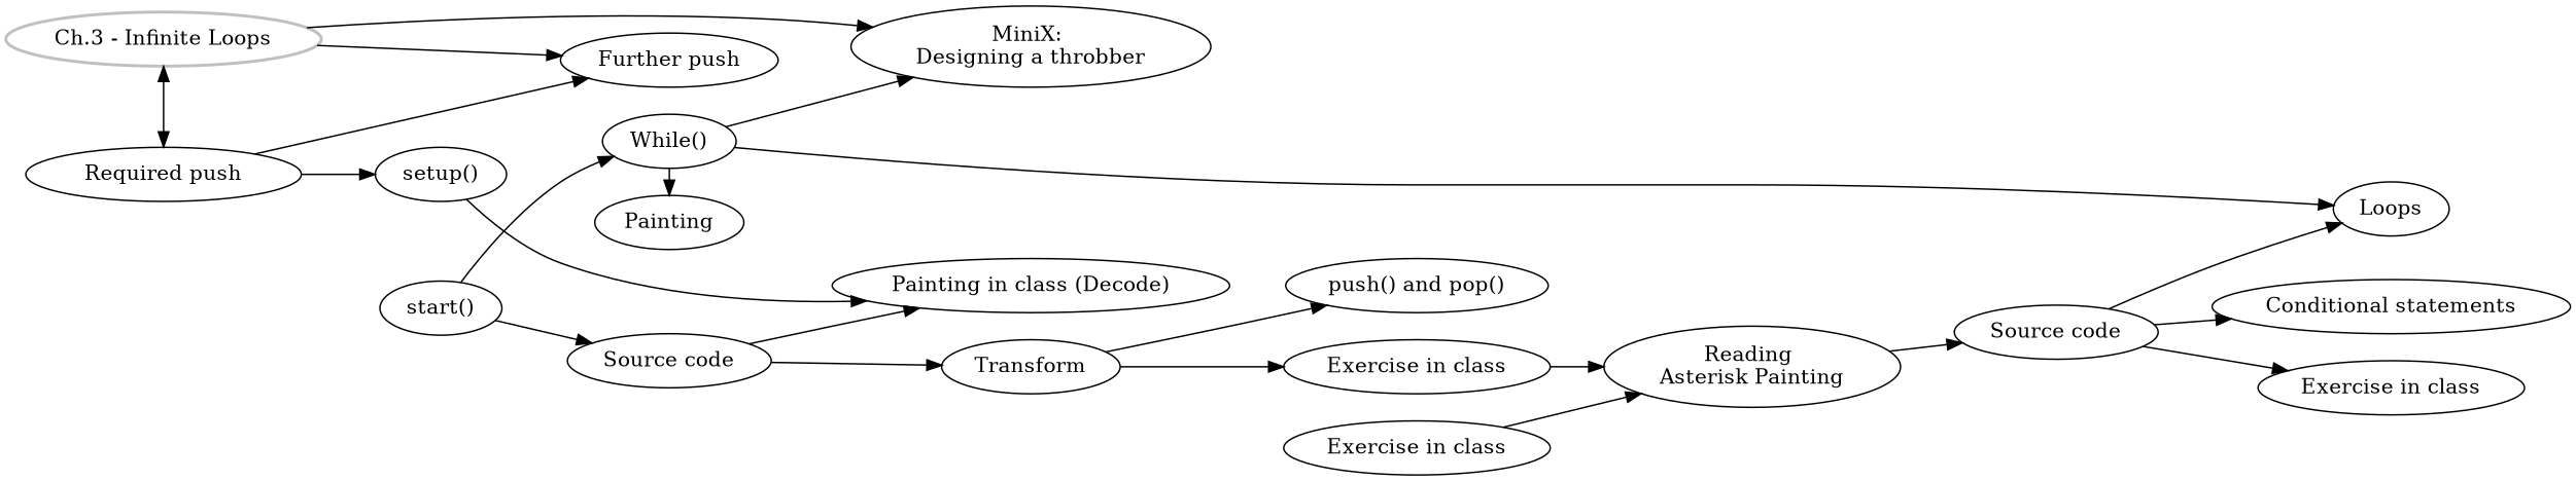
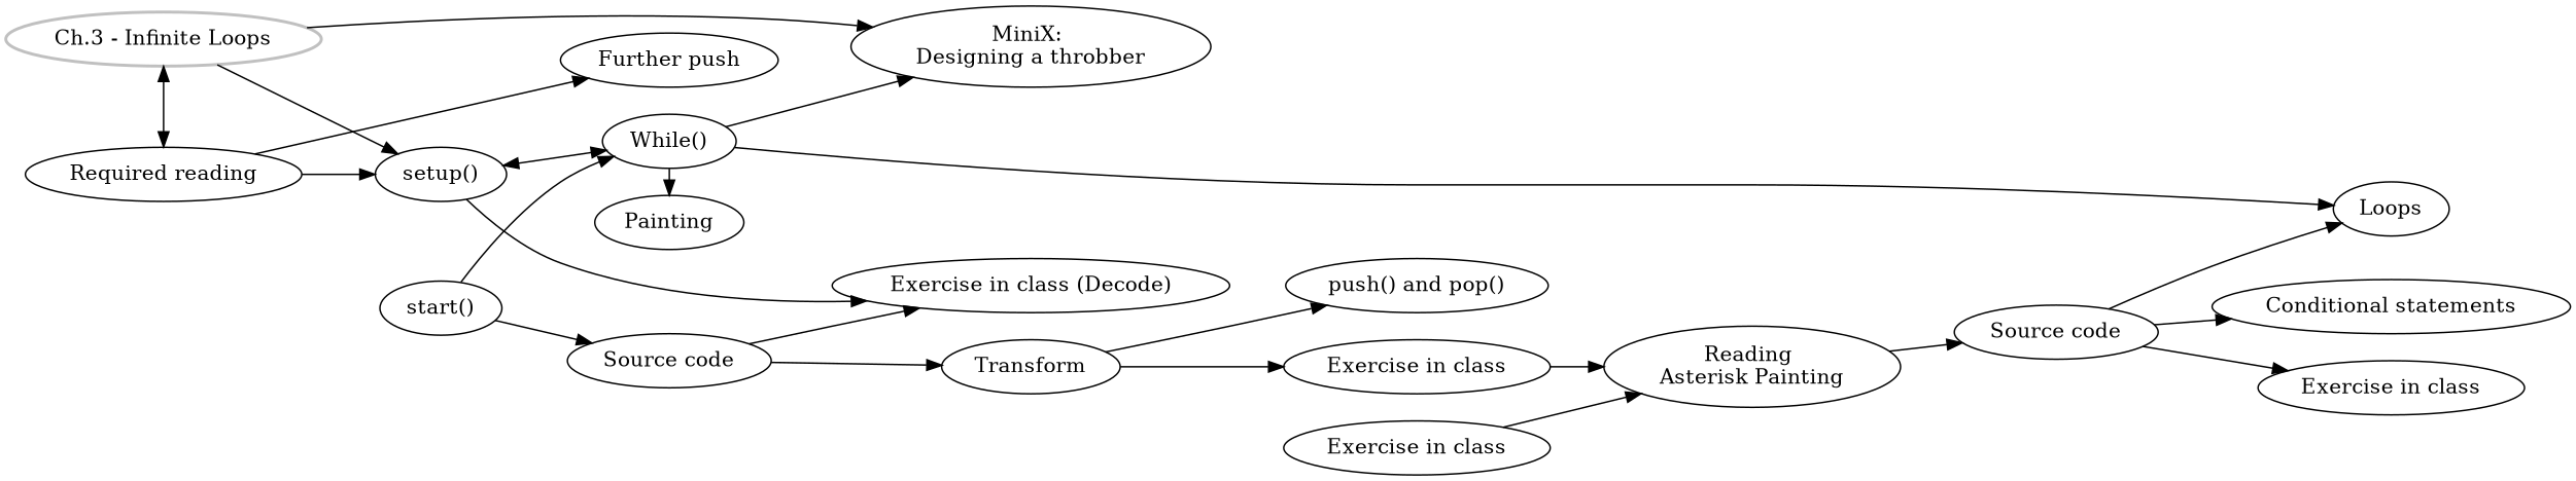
  digraph {
    rankdir=LR
    n1 [label="setup()"]
    n2 [label="start()"]
    n3 [color=grey label="Ch.3 - Infinite Loops" style=bold]
-   n4 [label="Required push"]
+   n4 [label="Required reading"]
    n5 [label="While()"]
    n6 [label=Painting]
    n7 [label="Source code"]
    n8 [label="Further push"]
-   n9 [label="Painting in class (Decode)"]
+   n9 [label="Exercise in class (Decode)"]
    n10 [label="MiniX: \nDesigning a throbber"]
    n11 [label=Loops]
    n12 [label=Transform]
    n13 [label="push() and pop()"]
    n14 [label="Exercise in class"]
    n15 [label="Exercise in class"]
    n16 [label="Reading \nAsterisk Painting"]
    n17 [label="Source code"]
    n18 [label="Exercise in class"]
    n19 [label="Conditional statements"]
    subgraph sub_1 {
      rank=same
      n1
      n2
    }
    subgraph sub_2 {
      rank=same
      n3
      n4
    }
    subgraph sub_3 {
      rank=same
      n5
      n6
    }
    subgraph sub_4 {
      rank=same
      n7
      n8
    }
+   n1 -> n5 [dir=both]
    n1 -> n9
    n2 -> n5
    n2 -> n7
-   n3 -> n8
+   n3 -> n1
    n3 -> n4 [dir=both minlen=3]
    n3 -> n10
    n4 -> n1
    n4 -> n8
    n5 -> n6
    n5 -> n10
    n5 -> n11
    n7 -> n9
    n7 -> n12
    n12 -> n13
    n12 -> n14
    n14 -> n16
    n15 -> n16
    n16 -> n17
    n17 -> n11
    n17 -> n18
    n17 -> n19
  }
